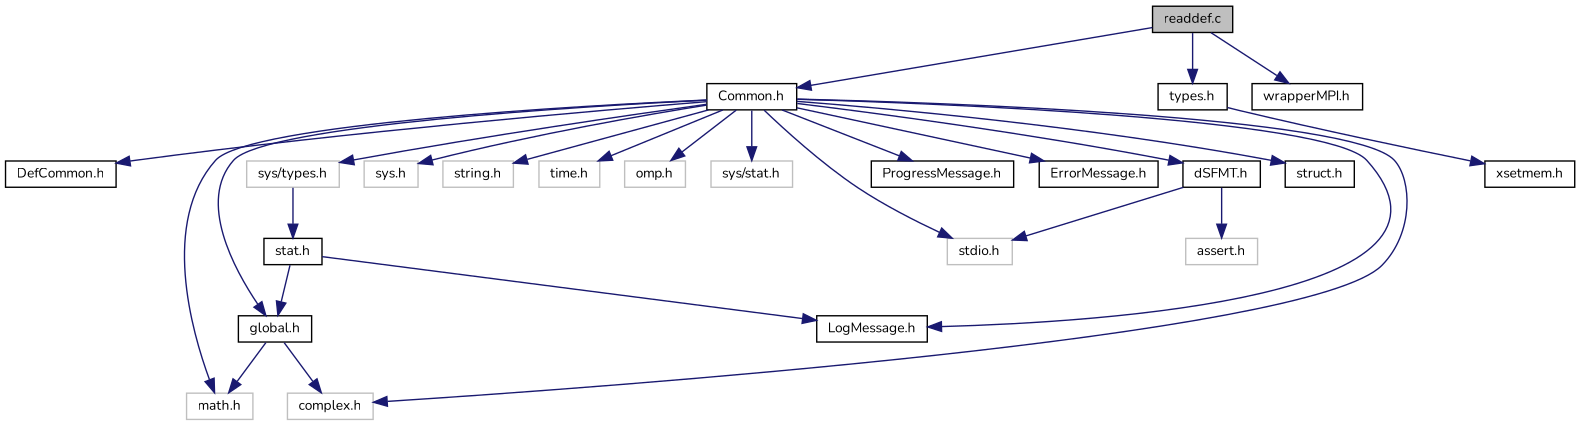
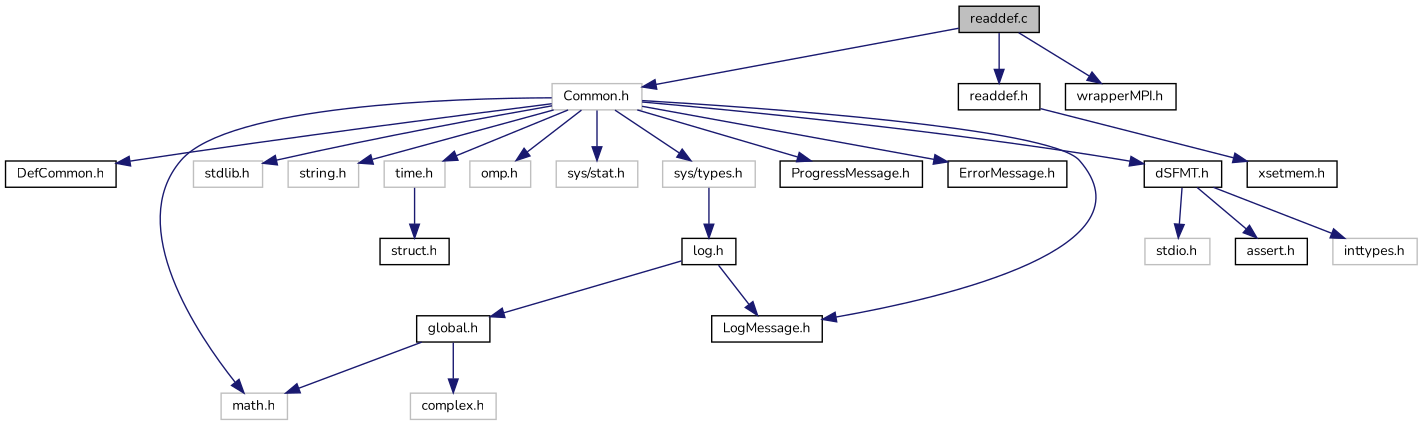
  digraph {
    fontname=Nunito
    node [color=black fillcolor=white fontname=Nunito fontsize=10 shape=record style=filled]
    edge [color=midnightblue fontname=Nunito fontsize=10 labelfontname=Helvetica labelfontsize=10 style=solid]
    n1 [fillcolor=grey75 fontcolor=black height=0.2 label="readdef.c" width=0.4]
-   n2 [height=0.2 label="Common.h" width=0.4]
-   n3 [height=0.2 label="types.h" width=0.4]
+   n2 [color=grey75 height=0.2 label="Common.h" width=0.4]
+   n3 [height=0.2 label="readdef.h" width=0.4]
    n4 [height=0.2 label="wrapperMPI.h" width=0.4]
    n5 [color=grey75 height=0.2 label="complex.h" width=0.4]
    n6 [height=0.2 label="DefCommon.h" width=0.4]
    n7 [height=0.2 label="global.h" width=0.4]
    n8 [color=grey75 height=0.2 label="math.h" width=0.4]
    n9 [color=grey75 height=0.2 label="stdio.h" width=0.4]
-   n10 [color=grey75 height=0.2 label="sys.h" width=0.4]
+   n10 [color=grey75 height=0.2 label="stdlib.h" width=0.4]
    n11 [color=grey75 height=0.2 label="string.h" width=0.4]
    n12 [color=grey75 height=0.2 label="time.h" width=0.4]
    n13 [color=grey75 height=0.2 label="omp.h" width=0.4]
    n14 [color=grey75 height=0.2 label="sys/stat.h" width=0.4]
    n15 [color=grey75 height=0.2 label="sys/types.h" width=0.4]
    n16 [height=0.2 label="ProgressMessage.h" width=0.4]
    n17 [height=0.2 label="ErrorMessage.h" width=0.4]
    n18 [height=0.2 label="LogMessage.h" width=0.4]
    n19 [height=0.2 label="struct.h" width=0.4]
    n20 [height=0.2 label="dSFMT.h" width=0.4]
    n21 [height=0.2 label="xsetmem.h" width=0.4]
-   n22 [height=0.2 label="stat.h" width=0.4]
-   n23 [color=grey75 height=0.2 label="assert.h" width=0.4]
+   n22 [height=0.2 label="log.h" width=0.4]
+   n23 [height=0.2 label="assert.h" width=0.4]
+   n24 [color=grey75 height=0.2 label="inttypes.h" width=0.4]
    n1 -> n2
    n1 -> n3
    n1 -> n4
-   n2 -> n5
    n2 -> n6
-   n2 -> n7
    n2 -> n8
-   n2 -> n9
    n2 -> n10
    n2 -> n11
    n2 -> n12
    n2 -> n13
    n2 -> n14
    n2 -> n15
    n2 -> n16
    n2 -> n17
    n2 -> n18
-   n2 -> n19
+   n12 -> n19
    n2 -> n20
    n3 -> n21
    n7 -> n5
    n7 -> n8
    n15 -> n22
    n20 -> n9
    n20 -> n23
+   n20 -> n24
    n22 -> n7
    n22 -> n18
  }
